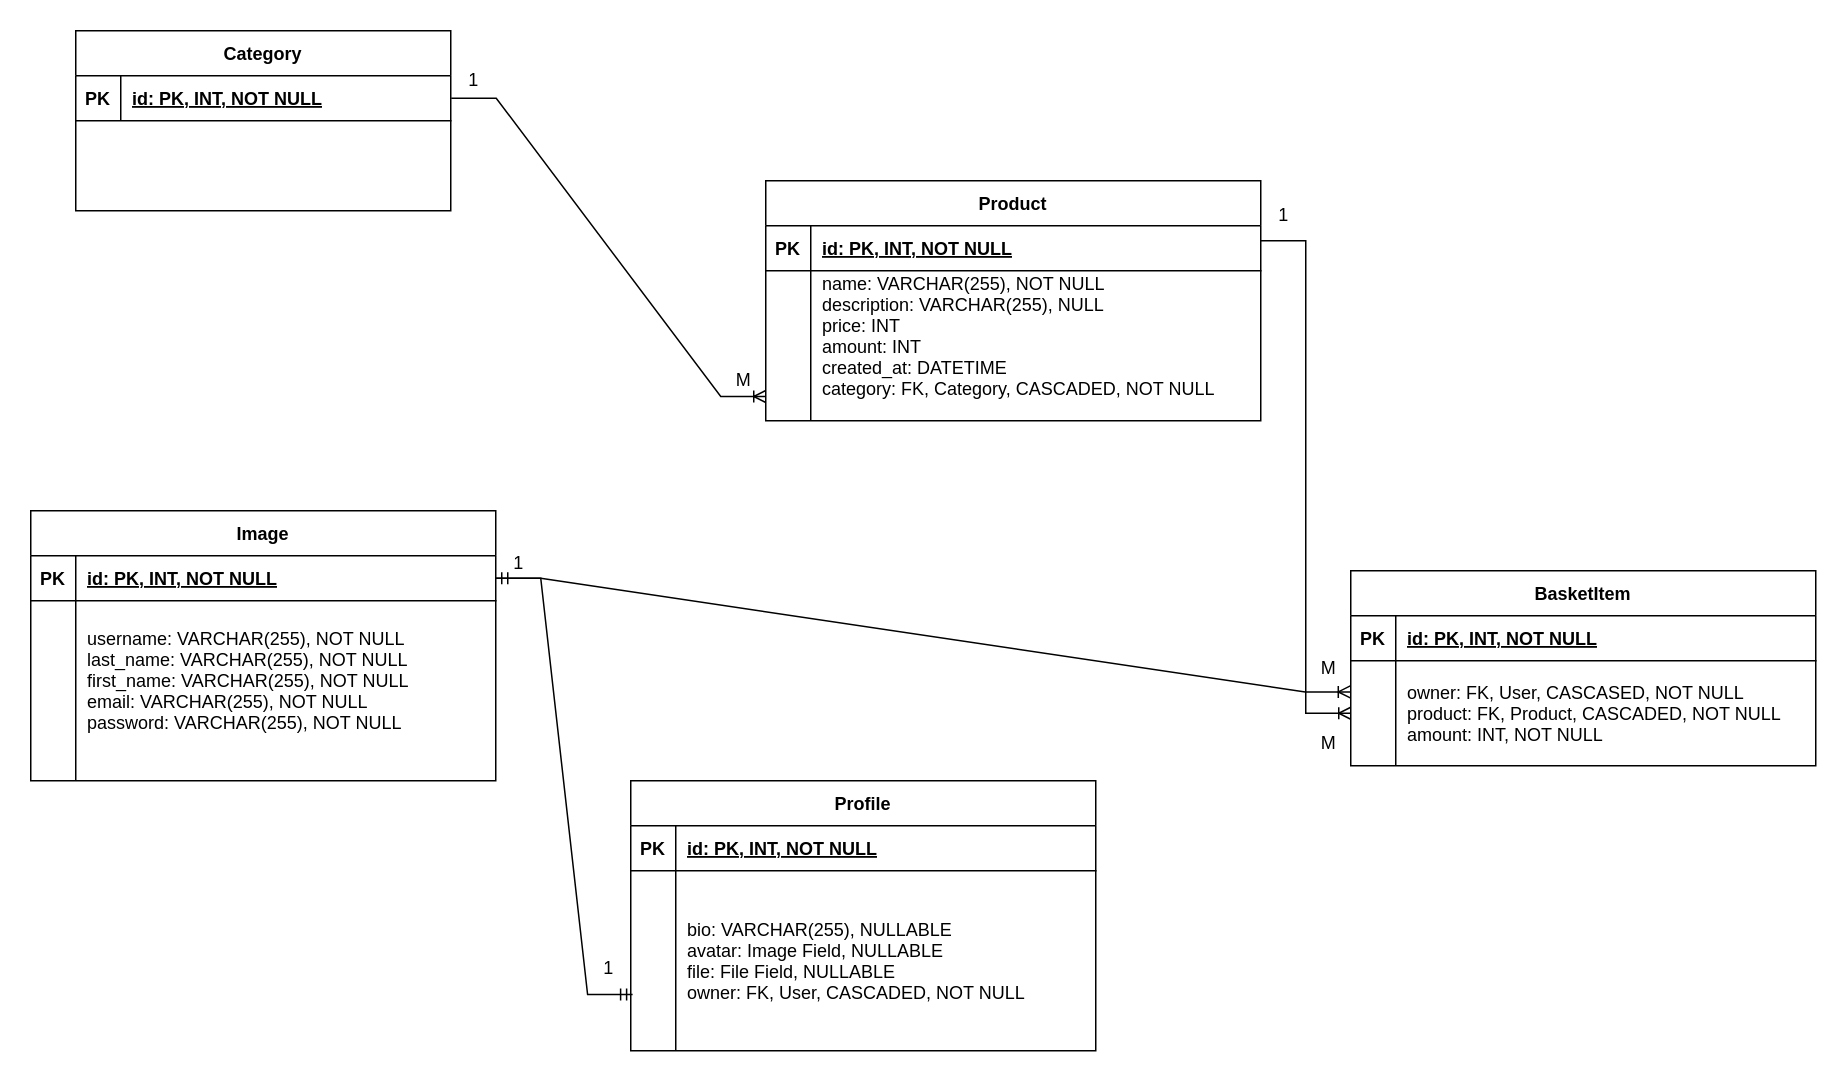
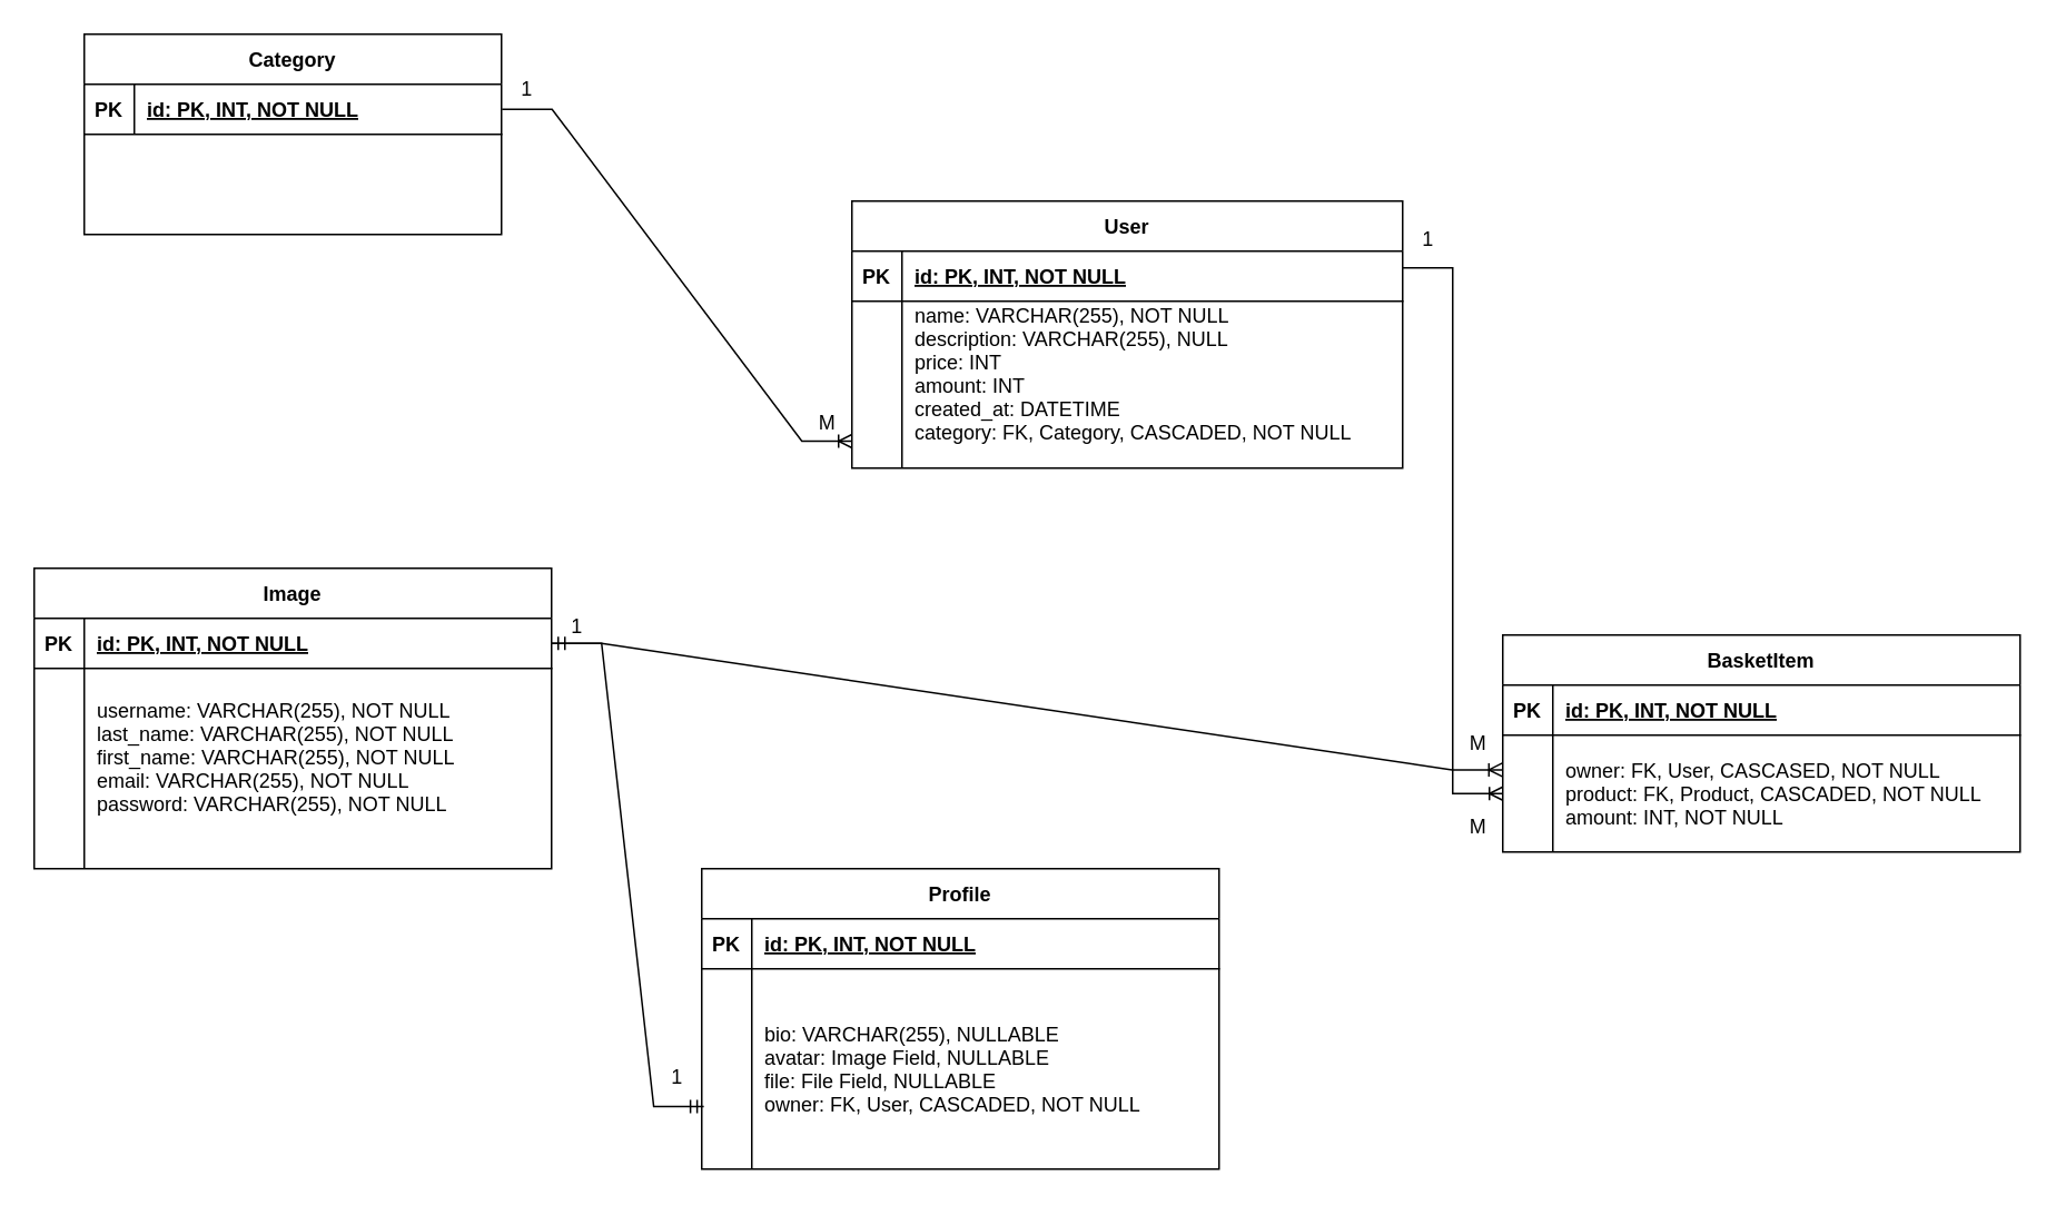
  <mxCell id="0" />
  <mxCell id="1" parent="0" />
  <mxCell id="2" value="Category" style="shape=table;startSize=30;container=1;collapsible=1;childLayout=tableLayout;fixedRows=1;rowLines=0;fontStyle=1;align=center;resizeLast=1;" parent="1" vertex="1"><mxGeometry x="50" y="20" width="250" height="120" as="geometry" /></mxCell>
  <mxCell id="3" value="" style="shape=partialRectangle;collapsible=0;dropTarget=0;pointerEvents=0;fillColor=none;points=[[0,0.5],[1,0.5]];portConstraint=eastwest;top=0;left=0;right=0;bottom=1;" parent="2" vertex="1"><mxGeometry y="30" width="250" height="30" as="geometry" /></mxCell>
  <mxCell id="4" value="PK" style="shape=partialRectangle;overflow=hidden;connectable=0;fillColor=none;top=0;left=0;bottom=0;right=0;fontStyle=1;" parent="3" vertex="1"><mxGeometry width="30" height="30" as="geometry"><mxRectangle width="30" height="30" as="alternateBounds" /></mxGeometry></mxCell>
  <mxCell id="5" value="id: PK, INT, NOT NULL" style="shape=partialRectangle;overflow=hidden;connectable=0;fillColor=none;top=0;left=0;bottom=0;right=0;align=left;spacingLeft=6;fontStyle=5;" parent="3" vertex="1"><mxGeometry x="30" width="220" height="30" as="geometry"><mxRectangle width="220" height="30" as="alternateBounds" /></mxGeometry></mxCell>
  <mxCell id="6" value="" style="shape=partialRectangle;collapsible=0;dropTarget=0;pointerEvents=0;fillColor=none;points=[[0,0.5],[1,0.5]];portConstraint=eastwest;top=0;left=0;right=0;bottom=0;" parent="2" vertex="1"><mxGeometry y="60" width="250" height="60" as="geometry" /></mxCell>
  <mxCell id="7" value="" style="shape=partialRectangle;overflow=hidden;connectable=0;fillColor=none;top=0;left=0;bottom=0;right=0;" parent="6" vertex="1"><mxGeometry width="30" height="60" as="geometry"><mxRectangle width="30" height="60" as="alternateBounds" /></mxGeometry></mxCell>
- <mxCell id="8" value="Product" style="shape=table;startSize=30;container=1;collapsible=1;childLayout=tableLayout;fixedRows=1;rowLines=0;fontStyle=1;align=center;resizeLast=1;" vertex="1" parent="1"><mxGeometry x="510" y="120" width="330" height="160.0" as="geometry" /></mxCell>
+ <mxCell id="8" value="User" style="shape=table;startSize=30;container=1;collapsible=1;childLayout=tableLayout;fixedRows=1;rowLines=0;fontStyle=1;align=center;resizeLast=1;" vertex="1" parent="1"><mxGeometry x="510" y="120" width="330" height="160.0" as="geometry" /></mxCell>
  <mxCell id="9" value="" style="shape=partialRectangle;collapsible=0;dropTarget=0;pointerEvents=0;fillColor=none;points=[[0,0.5],[1,0.5]];portConstraint=eastwest;top=0;left=0;right=0;bottom=1;" vertex="1" parent="8"><mxGeometry y="30" width="330" height="30" as="geometry" /></mxCell>
  <mxCell id="10" value="PK" style="shape=partialRectangle;overflow=hidden;connectable=0;fillColor=none;top=0;left=0;bottom=0;right=0;fontStyle=1;" vertex="1" parent="9"><mxGeometry width="30" height="30" as="geometry"><mxRectangle width="30" height="30" as="alternateBounds" /></mxGeometry></mxCell>
  <mxCell id="11" value="id: PK, INT, NOT NULL" style="shape=partialRectangle;overflow=hidden;connectable=0;fillColor=none;top=0;left=0;bottom=0;right=0;align=left;spacingLeft=6;fontStyle=5;" vertex="1" parent="9"><mxGeometry x="30" width="300" height="30" as="geometry"><mxRectangle width="300" height="30" as="alternateBounds" /></mxGeometry></mxCell>
  <mxCell id="12" value="" style="shape=partialRectangle;collapsible=0;dropTarget=0;pointerEvents=0;fillColor=none;points=[[0,0.5],[1,0.5]];portConstraint=eastwest;top=0;left=0;right=0;bottom=0;" vertex="1" parent="8"><mxGeometry y="60" width="330" height="100" as="geometry" /></mxCell>
  <mxCell id="13" value="" style="shape=partialRectangle;overflow=hidden;connectable=0;fillColor=none;top=0;left=0;bottom=0;right=0;" vertex="1" parent="12"><mxGeometry width="30" height="100" as="geometry"><mxRectangle width="30" height="100" as="alternateBounds" /></mxGeometry></mxCell>
  <mxCell id="14" value="name: VARCHAR(255), NOT NULL&#10;description: VARCHAR(255), NULL&#10;price: INT&#10;amount: INT&#10;created_at: DATETIME&#10;category: FK, Category, CASCADED, NOT NULL &#10;" style="shape=partialRectangle;overflow=hidden;connectable=0;fillColor=none;top=0;left=0;bottom=0;right=0;align=left;spacingLeft=6;" vertex="1" parent="12"><mxGeometry x="30" width="300" height="100" as="geometry"><mxRectangle width="300" height="100" as="alternateBounds" /></mxGeometry></mxCell>
  <mxCell id="15" value="" style="edgeStyle=entityRelationEdgeStyle;fontSize=12;html=1;endArrow=ERoneToMany;rounded=0;exitX=1;exitY=0.5;exitDx=0;exitDy=0;entryX=-0.001;entryY=0.762;entryDx=0;entryDy=0;entryPerimeter=0;" edge="1" parent="1"><mxGeometry width="100" height="100" relative="1" as="geometry"><mxPoint x="300.33" y="65" as="sourcePoint" /><mxPoint x="510" y="263.82" as="targetPoint" /><Array as="points"><mxPoint x="490" y="260" /></Array></mxGeometry></mxCell>
  <mxCell id="16" value="1" style="text;html=1;align=center;verticalAlign=middle;resizable=0;points=[];autosize=1;strokeColor=none;fillColor=none;" vertex="1" parent="1"><mxGeometry x="300" y="38" width="30" height="30" as="geometry" /></mxCell>
  <mxCell id="17" value="M" style="text;html=1;align=center;verticalAlign=middle;resizable=0;points=[];autosize=1;strokeColor=none;fillColor=none;" vertex="1" parent="1"><mxGeometry x="480" y="238" width="30" height="30" as="geometry" /></mxCell>
  <mxCell id="18" value="Image" style="shape=table;startSize=30;container=1;collapsible=1;childLayout=tableLayout;fixedRows=1;rowLines=0;fontStyle=1;align=center;resizeLast=1;" vertex="1" parent="1"><mxGeometry x="20" y="340" width="310" height="180" as="geometry" /></mxCell>
  <mxCell id="19" value="" style="shape=partialRectangle;collapsible=0;dropTarget=0;pointerEvents=0;fillColor=none;points=[[0,0.5],[1,0.5]];portConstraint=eastwest;top=0;left=0;right=0;bottom=1;" vertex="1" parent="18"><mxGeometry y="30" width="310" height="30" as="geometry" /></mxCell>
  <mxCell id="20" value="PK" style="shape=partialRectangle;overflow=hidden;connectable=0;fillColor=none;top=0;left=0;bottom=0;right=0;fontStyle=1;" vertex="1" parent="19"><mxGeometry width="30" height="30" as="geometry"><mxRectangle width="30" height="30" as="alternateBounds" /></mxGeometry></mxCell>
  <mxCell id="21" value="id: PK, INT, NOT NULL" style="shape=partialRectangle;overflow=hidden;connectable=0;fillColor=none;top=0;left=0;bottom=0;right=0;align=left;spacingLeft=6;fontStyle=5;" vertex="1" parent="19"><mxGeometry x="30" width="280" height="30" as="geometry"><mxRectangle width="280" height="30" as="alternateBounds" /></mxGeometry></mxCell>
  <mxCell id="22" value="" style="shape=partialRectangle;collapsible=0;dropTarget=0;pointerEvents=0;fillColor=none;points=[[0,0.5],[1,0.5]];portConstraint=eastwest;top=0;left=0;right=0;bottom=0;" vertex="1" parent="18"><mxGeometry y="60" width="310" height="120" as="geometry" /></mxCell>
  <mxCell id="23" value="" style="shape=partialRectangle;overflow=hidden;connectable=0;fillColor=none;top=0;left=0;bottom=0;right=0;" vertex="1" parent="22"><mxGeometry width="30" height="120" as="geometry"><mxRectangle width="30" height="120" as="alternateBounds" /></mxGeometry></mxCell>
  <mxCell id="24" value="username: VARCHAR(255), NOT NULL&#10;last_name: VARCHAR(255), NOT NULL &#10;first_name: VARCHAR(255), NOT NULL &#10;email: VARCHAR(255), NOT NULL&#10;password: VARCHAR(255), NOT NULL &#10;" style="shape=partialRectangle;overflow=hidden;connectable=0;fillColor=none;top=0;left=0;bottom=0;right=0;align=left;spacingLeft=6;" vertex="1" parent="22"><mxGeometry x="30" width="280" height="120" as="geometry"><mxRectangle width="280" height="120" as="alternateBounds" /></mxGeometry></mxCell>
  <mxCell id="25" value="BasketItem" style="shape=table;startSize=30;container=1;collapsible=1;childLayout=tableLayout;fixedRows=1;rowLines=0;fontStyle=1;align=center;resizeLast=1;" vertex="1" parent="1"><mxGeometry x="900" y="380" width="310" height="130" as="geometry" /></mxCell>
  <mxCell id="26" value="" style="shape=partialRectangle;collapsible=0;dropTarget=0;pointerEvents=0;fillColor=none;points=[[0,0.5],[1,0.5]];portConstraint=eastwest;top=0;left=0;right=0;bottom=1;" vertex="1" parent="25"><mxGeometry y="30" width="310" height="30" as="geometry" /></mxCell>
  <mxCell id="27" value="PK" style="shape=partialRectangle;overflow=hidden;connectable=0;fillColor=none;top=0;left=0;bottom=0;right=0;fontStyle=1;" vertex="1" parent="26"><mxGeometry width="30" height="30" as="geometry"><mxRectangle width="30" height="30" as="alternateBounds" /></mxGeometry></mxCell>
  <mxCell id="28" value="id: PK, INT, NOT NULL" style="shape=partialRectangle;overflow=hidden;connectable=0;fillColor=none;top=0;left=0;bottom=0;right=0;align=left;spacingLeft=6;fontStyle=5;" vertex="1" parent="26"><mxGeometry x="30" width="280" height="30" as="geometry"><mxRectangle width="280" height="30" as="alternateBounds" /></mxGeometry></mxCell>
  <mxCell id="29" value="" style="shape=partialRectangle;collapsible=0;dropTarget=0;pointerEvents=0;fillColor=none;points=[[0,0.5],[1,0.5]];portConstraint=eastwest;top=0;left=0;right=0;bottom=0;" vertex="1" parent="25"><mxGeometry y="60" width="310" height="70" as="geometry" /></mxCell>
  <mxCell id="30" value="" style="shape=partialRectangle;overflow=hidden;connectable=0;fillColor=none;top=0;left=0;bottom=0;right=0;" vertex="1" parent="29"><mxGeometry width="30" height="70" as="geometry"><mxRectangle width="30" height="70" as="alternateBounds" /></mxGeometry></mxCell>
  <mxCell id="31" value="owner: FK, User, CASCASED, NOT NULL&#10;product: FK, Product, CASCADED, NOT NULL&#10;amount: INT, NOT NULL" style="shape=partialRectangle;overflow=hidden;connectable=0;fillColor=none;top=0;left=0;bottom=0;right=0;align=left;spacingLeft=6;" vertex="1" parent="29"><mxGeometry x="30" width="280" height="70" as="geometry"><mxRectangle width="280" height="70" as="alternateBounds" /></mxGeometry></mxCell>
  <mxCell id="32" value="" style="edgeStyle=entityRelationEdgeStyle;fontSize=12;html=1;endArrow=ERoneToMany;rounded=0;exitX=1;exitY=0.5;exitDx=0;exitDy=0;entryX=-0.001;entryY=0.297;entryDx=0;entryDy=0;entryPerimeter=0;" edge="1" parent="1" source="19" target="29"><mxGeometry width="100" height="100" relative="1" as="geometry"><mxPoint x="380" y="400" as="sourcePoint" /><mxPoint x="589.67" y="598.82" as="targetPoint" /><Array as="points"><mxPoint x="569.67" y="595" /></Array></mxGeometry></mxCell>
  <mxCell id="33" value="" style="edgeStyle=entityRelationEdgeStyle;fontSize=12;html=1;endArrow=ERoneToMany;rounded=0;exitX=1;exitY=0.25;exitDx=0;exitDy=0;entryX=0;entryY=0.5;entryDx=0;entryDy=0;" edge="1" parent="1" source="8" target="29"><mxGeometry width="100" height="100" relative="1" as="geometry"><mxPoint x="410" y="330" as="sourcePoint" /><mxPoint x="700" y="421" as="targetPoint" /><Array as="points"><mxPoint x="599.67" y="525" /></Array></mxGeometry></mxCell>
  <mxCell id="34" value="1" style="text;html=1;align=center;verticalAlign=middle;resizable=0;points=[];autosize=1;strokeColor=none;fillColor=none;" vertex="1" parent="1"><mxGeometry x="840" y="128" width="30" height="30" as="geometry" /></mxCell>
  <mxCell id="35" value="M" style="text;html=1;align=center;verticalAlign=middle;resizable=0;points=[];autosize=1;strokeColor=none;fillColor=none;" vertex="1" parent="1"><mxGeometry x="870" y="480" width="30" height="30" as="geometry" /></mxCell>
  <mxCell id="36" value="M" style="text;html=1;align=center;verticalAlign=middle;resizable=0;points=[];autosize=1;strokeColor=none;fillColor=none;" vertex="1" parent="1"><mxGeometry x="870" y="430" width="30" height="30" as="geometry" /></mxCell>
  <mxCell id="37" value="1" style="text;html=1;align=center;verticalAlign=middle;resizable=0;points=[];autosize=1;strokeColor=none;fillColor=none;" vertex="1" parent="1"><mxGeometry x="330" y="360" width="30" height="30" as="geometry" /></mxCell>
  <mxCell id="38" value="Profile" style="shape=table;startSize=30;container=1;collapsible=1;childLayout=tableLayout;fixedRows=1;rowLines=0;fontStyle=1;align=center;resizeLast=1;" vertex="1" parent="1"><mxGeometry x="420" y="520" width="310" height="180" as="geometry" /></mxCell>
  <mxCell id="39" value="" style="shape=partialRectangle;collapsible=0;dropTarget=0;pointerEvents=0;fillColor=none;points=[[0,0.5],[1,0.5]];portConstraint=eastwest;top=0;left=0;right=0;bottom=1;" vertex="1" parent="38"><mxGeometry y="30" width="310" height="30" as="geometry" /></mxCell>
  <mxCell id="40" value="PK" style="shape=partialRectangle;overflow=hidden;connectable=0;fillColor=none;top=0;left=0;bottom=0;right=0;fontStyle=1;" vertex="1" parent="39"><mxGeometry width="30" height="30" as="geometry"><mxRectangle width="30" height="30" as="alternateBounds" /></mxGeometry></mxCell>
  <mxCell id="41" value="id: PK, INT, NOT NULL" style="shape=partialRectangle;overflow=hidden;connectable=0;fillColor=none;top=0;left=0;bottom=0;right=0;align=left;spacingLeft=6;fontStyle=5;" vertex="1" parent="39"><mxGeometry x="30" width="280" height="30" as="geometry"><mxRectangle width="280" height="30" as="alternateBounds" /></mxGeometry></mxCell>
  <mxCell id="42" value="" style="shape=partialRectangle;collapsible=0;dropTarget=0;pointerEvents=0;fillColor=none;points=[[0,0.5],[1,0.5]];portConstraint=eastwest;top=0;left=0;right=0;bottom=0;" vertex="1" parent="38"><mxGeometry y="60" width="310" height="120" as="geometry" /></mxCell>
  <mxCell id="43" value="" style="shape=partialRectangle;overflow=hidden;connectable=0;fillColor=none;top=0;left=0;bottom=0;right=0;" vertex="1" parent="42"><mxGeometry width="30" height="120" as="geometry"><mxRectangle width="30" height="120" as="alternateBounds" /></mxGeometry></mxCell>
  <mxCell id="44" value="bio: VARCHAR(255), NULLABLE&#10;avatar: Image Field, NULLABLE&#10;file: File Field, NULLABLE&#10;owner: FK, User, CASCADED, NOT NULL" style="shape=partialRectangle;overflow=hidden;connectable=0;fillColor=none;top=0;left=0;bottom=0;right=0;align=left;spacingLeft=6;" vertex="1" parent="42"><mxGeometry x="30" width="280" height="120" as="geometry"><mxRectangle width="280" height="120" as="alternateBounds" /></mxGeometry></mxCell>
  <mxCell id="45" value="" style="edgeStyle=entityRelationEdgeStyle;fontSize=12;html=1;endArrow=ERmandOne;startArrow=ERmandOne;rounded=0;entryX=1;entryY=0.5;entryDx=0;entryDy=0;exitX=0.004;exitY=0.688;exitDx=0;exitDy=0;exitPerimeter=0;" edge="1" parent="1" source="42" target="19"><mxGeometry width="100" height="100" relative="1" as="geometry"><mxPoint x="250" y="610" as="sourcePoint" /><mxPoint x="350" y="510" as="targetPoint" /><Array as="points"><mxPoint x="480" y="550" /><mxPoint x="470" y="630" /><mxPoint x="430" y="540" /><mxPoint x="470" y="470" /><mxPoint x="420" y="470" /><mxPoint x="420" y="390" /></Array></mxGeometry></mxCell>
  <mxCell id="46" value="1" style="text;html=1;align=center;verticalAlign=middle;resizable=0;points=[];autosize=1;strokeColor=none;fillColor=none;" vertex="1" parent="1"><mxGeometry x="390" y="630" width="30" height="30" as="geometry" /></mxCell>
